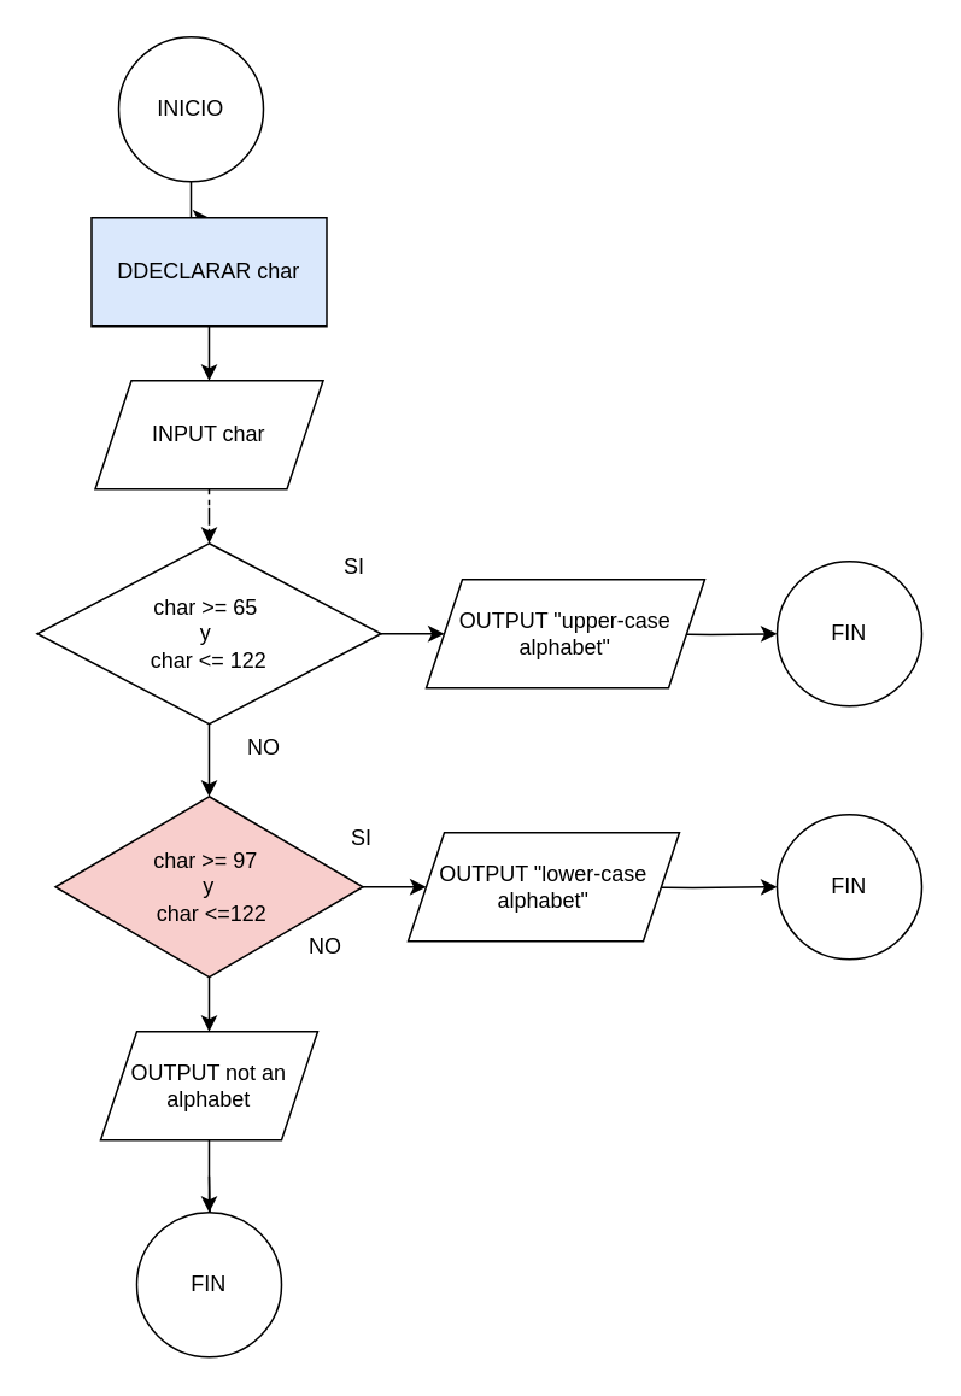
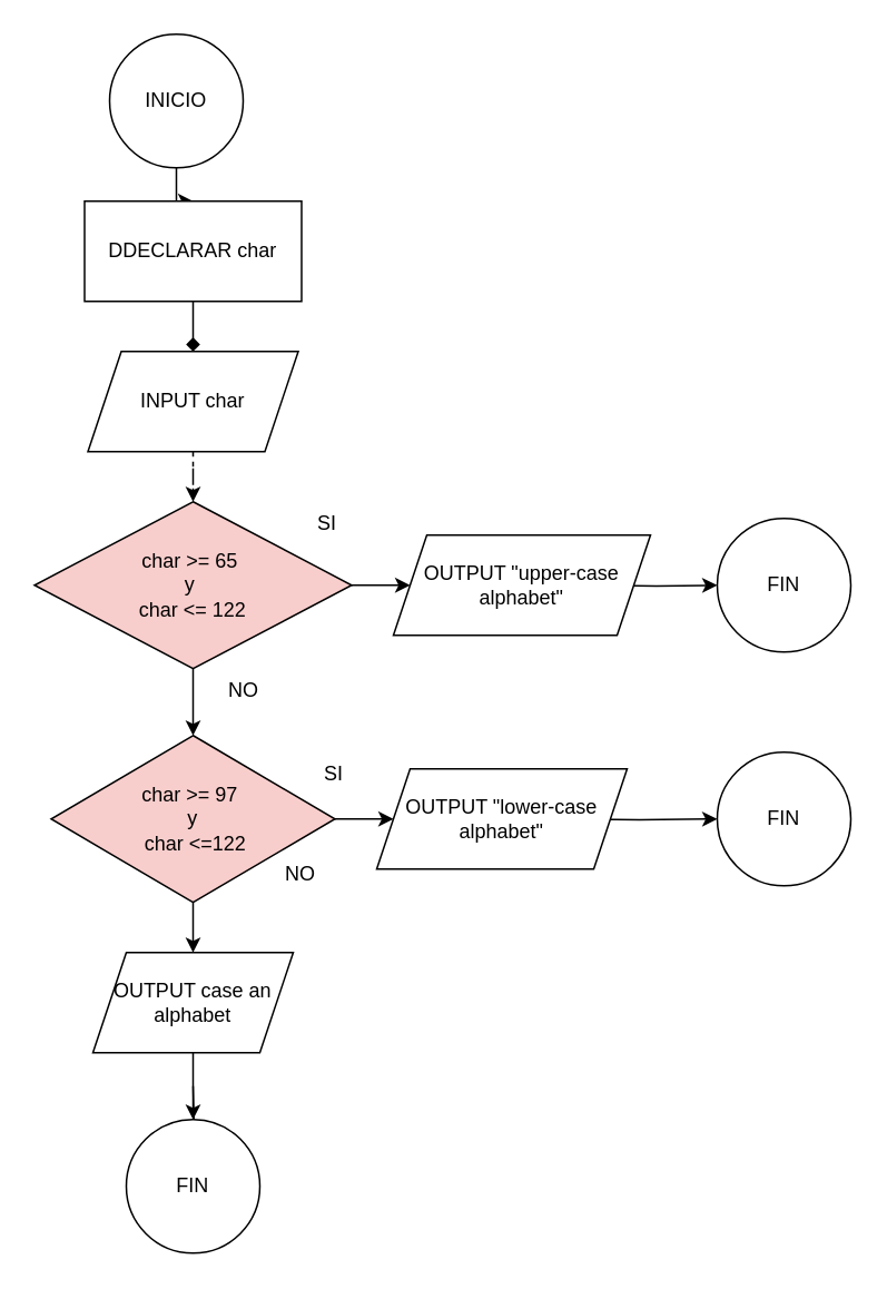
  <mxCell id="0" />
  <mxCell id="1" parent="0" />
  <mxCell id="2" value="" style="edgeStyle=orthogonalEdgeStyle;rounded=0;orthogonalLoop=1;jettySize=auto;html=1;" edge="1" parent="1" source="3" target="5"><mxGeometry relative="1" as="geometry" /></mxCell>
  <mxCell id="3" value="INICIO" style="ellipse;whiteSpace=wrap;html=1;" vertex="1" parent="1"><mxGeometry x="65" y="20" width="80" height="80" as="geometry" /></mxCell>
- <mxCell id="4" value="" style="edgeStyle=orthogonalEdgeStyle;rounded=0;orthogonalLoop=1;jettySize=auto;html=1;" edge="1" parent="1" source="5" target="7"><mxGeometry relative="1" as="geometry" /></mxCell>
- <mxCell id="5" value="DDECLARAR char" style="whiteSpace=wrap;html=1;fillColor=#dae8fc;" vertex="1" parent="1"><mxGeometry x="50" y="120" width="130" height="60" as="geometry" /></mxCell>
+ <mxCell id="4" value="" style="edgeStyle=orthogonalEdgeStyle;rounded=0;orthogonalLoop=1;jettySize=auto;html=1;endArrow=diamond;" edge="1" parent="1" source="5" target="7"><mxGeometry relative="1" as="geometry" /></mxCell>
+ <mxCell id="5" value="DDECLARAR char" style="whiteSpace=wrap;html=1;" vertex="1" parent="1"><mxGeometry x="50" y="120" width="130" height="60" as="geometry" /></mxCell>
  <mxCell id="6" value="" style="edgeStyle=orthogonalEdgeStyle;rounded=0;orthogonalLoop=1;jettySize=auto;html=1;dashed=1;" edge="1" parent="1" source="7" target="10"><mxGeometry relative="1" as="geometry" /></mxCell>
  <mxCell id="7" value="INPUT char" style="shape=parallelogram;perimeter=parallelogramPerimeter;whiteSpace=wrap;html=1;fixedSize=1;" vertex="1" parent="1"><mxGeometry x="52" y="210" width="126" height="60" as="geometry" /></mxCell>
  <mxCell id="8" value="" style="edgeStyle=orthogonalEdgeStyle;rounded=0;orthogonalLoop=1;jettySize=auto;html=1;" edge="1" parent="1" source="10"><mxGeometry relative="1" as="geometry"><mxPoint x="245" y="350" as="targetPoint" /></mxGeometry></mxCell>
  <mxCell id="9" value="" style="edgeStyle=orthogonalEdgeStyle;rounded=0;orthogonalLoop=1;jettySize=auto;html=1;" edge="1" parent="1" source="10" target="15"><mxGeometry relative="1" as="geometry" /></mxCell>
- <mxCell id="10" value="char &amp;gt;= 65&amp;nbsp;&lt;div&gt;y&amp;nbsp;&lt;/div&gt;&lt;div&gt;char &amp;lt;= 122&lt;/div&gt;" style="rhombus;whiteSpace=wrap;html=1;" vertex="1" parent="1"><mxGeometry x="20" y="300" width="190" height="100" as="geometry" /></mxCell>
+ <mxCell id="10" value="char &amp;gt;= 65&amp;nbsp;&lt;div&gt;y&amp;nbsp;&lt;/div&gt;&lt;div&gt;char &amp;lt;= 122&lt;/div&gt;" style="rhombus;whiteSpace=wrap;html=1;fillColor=#f8cecc;" vertex="1" parent="1"><mxGeometry x="20" y="300" width="190" height="100" as="geometry" /></mxCell>
  <mxCell id="11" value="" style="edgeStyle=orthogonalEdgeStyle;rounded=0;orthogonalLoop=1;jettySize=auto;html=1;" edge="1" parent="1" target="19"><mxGeometry relative="1" as="geometry"><mxPoint x="355" y="350" as="sourcePoint" /></mxGeometry></mxCell>
  <mxCell id="12" value="SI" style="text;html=1;align=center;verticalAlign=middle;resizable=0;points=[];autosize=1;strokeColor=none;fillColor=none;" vertex="1" parent="1"><mxGeometry x="180" y="298" width="30" height="30" as="geometry" /></mxCell>
  <mxCell id="13" value="" style="edgeStyle=orthogonalEdgeStyle;rounded=0;orthogonalLoop=1;jettySize=auto;html=1;" edge="1" parent="1" source="15"><mxGeometry relative="1" as="geometry"><mxPoint x="235" y="490" as="targetPoint" /></mxGeometry></mxCell>
  <mxCell id="14" value="" style="edgeStyle=orthogonalEdgeStyle;rounded=0;orthogonalLoop=1;jettySize=auto;html=1;" edge="1" parent="1" source="15"><mxGeometry relative="1" as="geometry"><mxPoint x="115" y="570" as="targetPoint" /></mxGeometry></mxCell>
  <mxCell id="15" value="char &amp;gt;= 97&amp;nbsp;&lt;div&gt;y&lt;/div&gt;&lt;div&gt;&amp;nbsp;char &amp;lt;=122&lt;/div&gt;" style="rhombus;whiteSpace=wrap;html=1;fillColor=#f8cecc;" vertex="1" parent="1"><mxGeometry x="30" y="440" width="170" height="100" as="geometry" /></mxCell>
  <mxCell id="16" value="NO" style="text;html=1;align=center;verticalAlign=middle;resizable=0;points=[];autosize=1;strokeColor=none;fillColor=none;" vertex="1" parent="1"><mxGeometry x="125" y="398" width="40" height="30" as="geometry" /></mxCell>
  <mxCell id="17" value="" style="edgeStyle=orthogonalEdgeStyle;rounded=0;orthogonalLoop=1;jettySize=auto;html=1;" edge="1" parent="1" target="20"><mxGeometry relative="1" as="geometry"><mxPoint x="335" y="490" as="sourcePoint" /></mxGeometry></mxCell>
  <mxCell id="18" value="" style="edgeStyle=orthogonalEdgeStyle;rounded=0;orthogonalLoop=1;jettySize=auto;html=1;" edge="1" parent="1" target="21"><mxGeometry relative="1" as="geometry"><mxPoint x="115" y="650" as="sourcePoint" /></mxGeometry></mxCell>
  <mxCell id="19" value="FIN" style="ellipse;whiteSpace=wrap;html=1;" vertex="1" parent="1"><mxGeometry x="429" y="310" width="80" height="80" as="geometry" /></mxCell>
  <mxCell id="20" value="FIN" style="ellipse;whiteSpace=wrap;html=1;" vertex="1" parent="1"><mxGeometry x="429" y="450" width="80" height="80" as="geometry" /></mxCell>
  <mxCell id="21" value="FIN" style="ellipse;whiteSpace=wrap;html=1;" vertex="1" parent="1"><mxGeometry x="75" y="670" width="80" height="80" as="geometry" /></mxCell>
  <mxCell id="22" value="OUTPUT &quot;upper-case alphabet&quot;" style="shape=parallelogram;perimeter=parallelogramPerimeter;whiteSpace=wrap;html=1;fixedSize=1;" vertex="1" parent="1"><mxGeometry x="235" y="320" width="154" height="60" as="geometry" /></mxCell>
  <mxCell id="23" value="OUTPUT &quot;lower-case alphabet&quot;" style="shape=parallelogram;perimeter=parallelogramPerimeter;whiteSpace=wrap;html=1;fixedSize=1;" vertex="1" parent="1"><mxGeometry x="225" y="460" width="150" height="60" as="geometry" /></mxCell>
  <mxCell id="24" value="" style="edgeStyle=orthogonalEdgeStyle;rounded=0;orthogonalLoop=1;jettySize=auto;html=1;" edge="1" parent="1" source="25" target="21"><mxGeometry relative="1" as="geometry" /></mxCell>
- <mxCell id="25" value="OUTPUT not an alphabet" style="shape=parallelogram;perimeter=parallelogramPerimeter;whiteSpace=wrap;html=1;fixedSize=1;" vertex="1" parent="1"><mxGeometry x="55" y="570" width="120" height="60" as="geometry" /></mxCell>
+ <mxCell id="25" value="OUTPUT case an alphabet" style="shape=parallelogram;perimeter=parallelogramPerimeter;whiteSpace=wrap;html=1;fixedSize=1;" vertex="1" parent="1"><mxGeometry x="55" y="570" width="120" height="60" as="geometry" /></mxCell>
  <mxCell id="26" value="SI" style="text;html=1;align=center;verticalAlign=middle;resizable=0;points=[];autosize=1;strokeColor=none;fillColor=none;" vertex="1" parent="1"><mxGeometry x="184" y="448" width="30" height="30" as="geometry" /></mxCell>
  <mxCell id="27" value="NO" style="text;html=1;align=center;verticalAlign=middle;resizable=0;points=[];autosize=1;strokeColor=none;fillColor=none;" vertex="1" parent="1"><mxGeometry x="159" y="508" width="40" height="30" as="geometry" /></mxCell>
